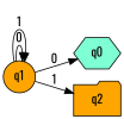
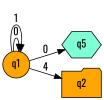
  digraph {
    fontname=Oswald
    rankdir=LR
    node [fillcolor=orange fontname=Oswald style=filled]
    edge [fontname=Oswald]
-   q0 [fillcolor=aquamarine shape=hexagon]
+   q0 [fillcolor=aquamarine shape=hexagon label=q5]
    q1 [shape=circle]
    q2 [shape=folder]
    q1 -> q0 [label=0]
    q1 -> q1 [label=0]
    q1 -> q1 [label=1]
-   q1 -> q2 [label=1]
+   q1 -> q2 [label=4]
  }
